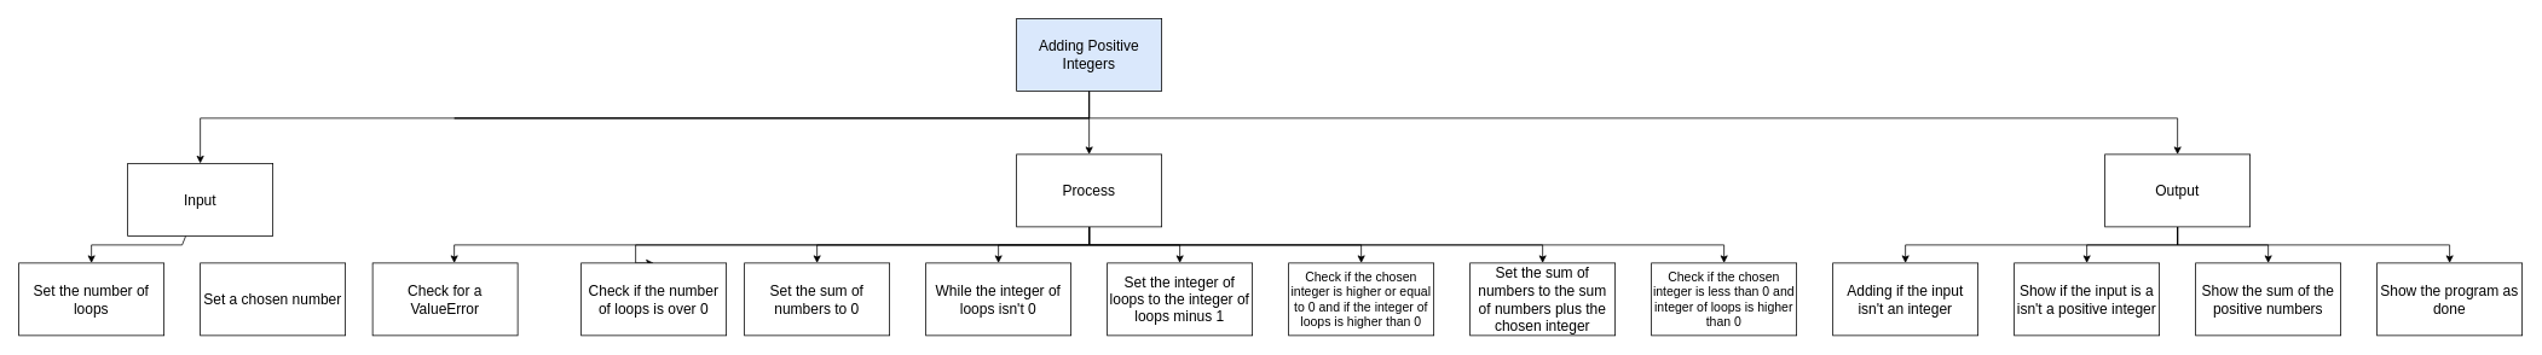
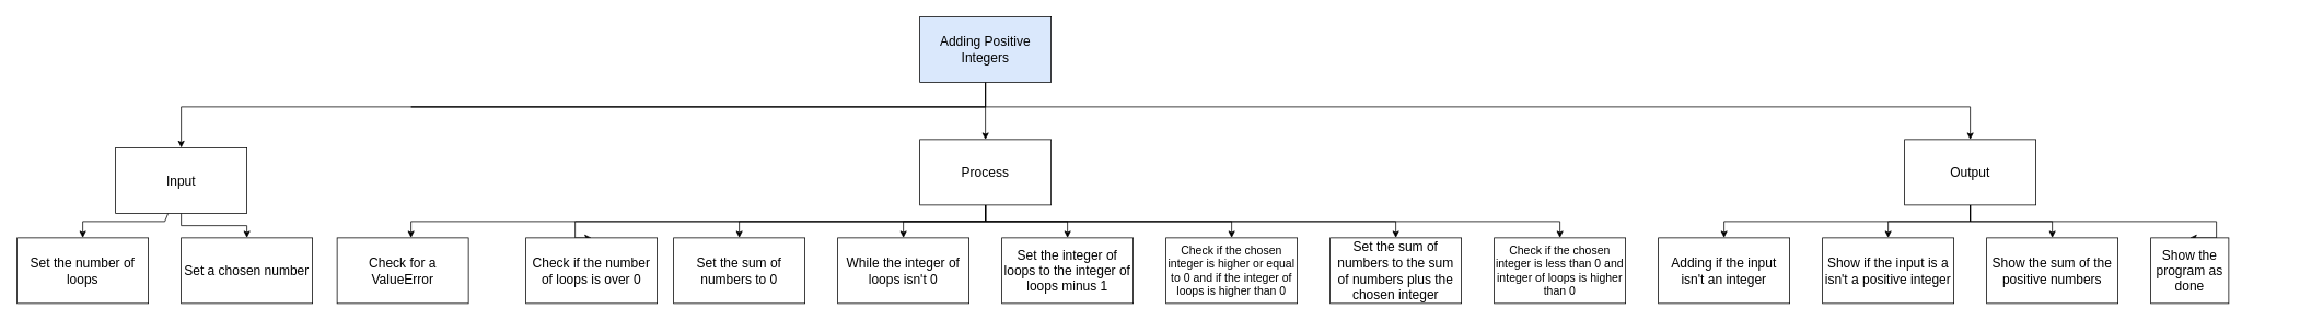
  <mxCell id="0" />
  <mxCell id="1" parent="0" />
  <mxCell id="2" style="edgeStyle=orthogonalEdgeStyle;html=1;entryX=0.5;entryY=0;entryDx=0;entryDy=0;fontSize=14;rounded=0;" parent="1" source="5" target="17" edge="1"><mxGeometry relative="1" as="geometry"><Array as="points"><mxPoint x="500" y="130" /><mxPoint x="210" y="130" /></Array></mxGeometry></mxCell>
  <mxCell id="3" style="edgeStyle=orthogonalEdgeStyle;rounded=0;html=1;fontSize=14;entryX=0.5;entryY=0;entryDx=0;entryDy=0;" parent="1" source="5" target="22" edge="1"><mxGeometry relative="1" as="geometry"><Array as="points"><mxPoint x="500" y="130" /><mxPoint x="900" y="130" /></Array></mxGeometry></mxCell>
  <mxCell id="4" style="edgeStyle=orthogonalEdgeStyle;rounded=0;html=1;fontSize=16;" edge="1" parent="1" source="5" target="14"><mxGeometry relative="1" as="geometry" /></mxCell>
  <mxCell id="5" value="Adding Positive Integers" style="rounded=0;whiteSpace=wrap;html=1;fontSize=16;fillColor=#dae8fc;" parent="1" vertex="1"><mxGeometry x="1120" y="20" width="160" height="80" as="geometry" /></mxCell>
  <mxCell id="6" style="edgeStyle=orthogonalEdgeStyle;rounded=0;html=1;entryX=0.5;entryY=0;entryDx=0;entryDy=0;fontSize=14;" parent="1" source="14" edge="1"><mxGeometry relative="1" as="geometry"><mxPoint x="500" y="290" as="targetPoint" /><Array as="points"><mxPoint x="1200" y="270" /><mxPoint x="500" y="270" /></Array></mxGeometry></mxCell>
  <mxCell id="7" style="edgeStyle=orthogonalEdgeStyle;html=1;entryX=0.5;entryY=0;entryDx=0;entryDy=0;rounded=0;" parent="1" source="14" target="28" edge="1"><mxGeometry relative="1" as="geometry"><Array as="points"><mxPoint x="1200" y="270" /><mxPoint x="1100" y="270" /></Array></mxGeometry></mxCell>
  <mxCell id="8" style="edgeStyle=orthogonalEdgeStyle;html=1;entryX=0.5;entryY=0;entryDx=0;entryDy=0;rounded=0;" parent="1" source="14" target="30" edge="1"><mxGeometry relative="1" as="geometry"><Array as="points"><mxPoint x="1200" y="270" /><mxPoint x="700" y="270" /></Array></mxGeometry></mxCell>
  <mxCell id="9" style="edgeStyle=orthogonalEdgeStyle;rounded=0;html=1;" parent="1" source="14" target="25" edge="1"><mxGeometry relative="1" as="geometry"><Array as="points"><mxPoint x="1200" y="270" /><mxPoint x="900" y="270" /></Array></mxGeometry></mxCell>
  <mxCell id="10" style="edgeStyle=orthogonalEdgeStyle;html=1;entryX=0.5;entryY=0;entryDx=0;entryDy=0;fontSize=16;rounded=0;" edge="1" parent="1" source="14" target="33"><mxGeometry relative="1" as="geometry" /></mxCell>
  <mxCell id="11" style="edgeStyle=orthogonalEdgeStyle;rounded=0;html=1;entryX=0.5;entryY=0;entryDx=0;entryDy=0;fontSize=16;" edge="1" parent="1" source="14" target="34"><mxGeometry relative="1" as="geometry"><Array as="points"><mxPoint x="1200" y="270" /><mxPoint x="1500" y="270" /></Array></mxGeometry></mxCell>
  <mxCell id="12" style="edgeStyle=orthogonalEdgeStyle;rounded=0;html=1;fontSize=16;" edge="1" parent="1" source="14" target="36"><mxGeometry relative="1" as="geometry"><Array as="points"><mxPoint x="1200" y="270" /><mxPoint x="1700" y="270" /></Array></mxGeometry></mxCell>
  <mxCell id="13" style="edgeStyle=orthogonalEdgeStyle;rounded=0;html=1;entryX=0.5;entryY=0;entryDx=0;entryDy=0;fontSize=16;" edge="1" parent="1" source="14" target="35"><mxGeometry relative="1" as="geometry"><Array as="points"><mxPoint x="1200" y="270" /><mxPoint x="1900" y="270" /></Array></mxGeometry></mxCell>
  <mxCell id="14" value="Process" style="rounded=0;whiteSpace=wrap;html=1;fontSize=16;" parent="1" vertex="1"><mxGeometry x="1120" y="170" width="160" height="80" as="geometry" /></mxCell>
+ <mxCell id="15" style="edgeStyle=orthogonalEdgeStyle;rounded=0;html=1;entryX=0.5;entryY=0;entryDx=0;entryDy=0;fontSize=14;" parent="1" source="17" target="23" edge="1"><mxGeometry relative="1" as="geometry" /></mxCell>
  <mxCell id="16" style="edgeStyle=none;html=1;entryX=0.5;entryY=0;entryDx=0;entryDy=0;rounded=0;" parent="1" source="17" target="27" edge="1"><mxGeometry relative="1" as="geometry"><Array as="points"><mxPoint x="200" y="270" /><mxPoint x="100" y="270" /></Array></mxGeometry></mxCell>
  <mxCell id="17" value="Input" style="rounded=0;whiteSpace=wrap;html=1;fontSize=16;" parent="1" vertex="1"><mxGeometry x="140" y="180" width="160" height="80" as="geometry" /></mxCell>
  <mxCell id="18" style="edgeStyle=orthogonalEdgeStyle;rounded=0;html=1;entryX=0.5;entryY=0;entryDx=0;entryDy=0;fontSize=14;" parent="1" source="22" edge="1"><mxGeometry relative="1" as="geometry"><mxPoint x="2500" y="290" as="targetPoint" /><Array as="points"><mxPoint x="2400" y="270" /><mxPoint x="2500" y="270" /></Array></mxGeometry></mxCell>
  <mxCell id="19" style="edgeStyle=orthogonalEdgeStyle;rounded=0;html=1;entryX=0.5;entryY=0;entryDx=0;entryDy=0;fontSize=13;" parent="1" source="22" target="26" edge="1"><mxGeometry relative="1" as="geometry"><Array as="points"><mxPoint x="2400" y="270" /><mxPoint x="2300" y="270" /></Array></mxGeometry></mxCell>
  <mxCell id="20" style="edgeStyle=orthogonalEdgeStyle;rounded=0;html=1;entryX=0.5;entryY=0;entryDx=0;entryDy=0;" parent="1" source="22" target="24" edge="1"><mxGeometry relative="1" as="geometry"><Array as="points"><mxPoint x="2400" y="270" /><mxPoint x="2700" y="270" /></Array></mxGeometry></mxCell>
  <mxCell id="21" style="edgeStyle=orthogonalEdgeStyle;rounded=0;html=1;entryX=0.5;entryY=0;entryDx=0;entryDy=0;" parent="1" source="22" target="29" edge="1"><mxGeometry relative="1" as="geometry"><Array as="points"><mxPoint x="2400" y="270" /><mxPoint x="2100" y="270" /></Array></mxGeometry></mxCell>
  <mxCell id="22" value="Output" style="rounded=0;whiteSpace=wrap;html=1;fontSize=16;" parent="1" vertex="1"><mxGeometry x="2320" y="170" width="160" height="80" as="geometry" /></mxCell>
  <mxCell id="23" value="Set a chosen number" style="rounded=0;whiteSpace=wrap;html=1;fontSize=16;" parent="1" vertex="1"><mxGeometry x="220" y="290" width="160" height="80" as="geometry" /></mxCell>
- <mxCell id="24" value="Show the program as done" style="rounded=0;whiteSpace=wrap;html=1;fontSize=16;" parent="1" vertex="1"><mxGeometry x="2620" y="290" width="160" height="80" as="geometry" /></mxCell>
+ <mxCell id="24" value="Show the program as done" style="rounded=0;whiteSpace=wrap;html=1;fontSize=16;" parent="1" vertex="1"><mxGeometry x="2620" y="290" width="95" height="80" as="geometry" /></mxCell>
  <mxCell id="25" value="Set the&amp;nbsp;sum of numbers to 0" style="rounded=0;whiteSpace=wrap;html=1;fontSize=16;" parent="1" vertex="1"><mxGeometry x="820" y="290" width="160" height="80" as="geometry" /></mxCell>
  <mxCell id="26" value="Show if the input is a isn't a positive integer" style="rounded=0;whiteSpace=wrap;html=1;fontSize=16;" parent="1" vertex="1"><mxGeometry x="2220" y="290" width="160" height="80" as="geometry" /></mxCell>
  <mxCell id="27" value="Set the number of loops" style="rounded=0;whiteSpace=wrap;html=1;fontSize=16;" parent="1" vertex="1"><mxGeometry y="290" width="160" height="80" as="geometry" x="20" /></mxCell>
  <mxCell id="28" value="While the integer of loops isn't 0" style="rounded=0;whiteSpace=wrap;html=1;fontSize=16;" parent="1" vertex="1"><mxGeometry x="1020" y="290" width="160" height="80" as="geometry" /></mxCell>
  <mxCell id="29" value="Adding if the input isn't an integer" style="rounded=0;whiteSpace=wrap;html=1;fontSize=16;" parent="1" vertex="1"><mxGeometry x="2020" y="290" width="160" height="80" as="geometry" /></mxCell>
  <mxCell id="30" value="&lt;span&gt;Check if the number of loops is over 0&lt;/span&gt;" style="rounded=0;whiteSpace=wrap;html=1;fontSize=16;" parent="1" vertex="1"><mxGeometry x="640" y="290" width="160" height="80" as="geometry" /></mxCell>
  <mxCell id="31" value="Check for a ValueError" style="rounded=0;whiteSpace=wrap;html=1;fontSize=16;" parent="1" vertex="1"><mxGeometry x="410" y="290" width="160" height="80" as="geometry" /></mxCell>
  <mxCell id="32" value="Show the sum of the positive numbers" style="rounded=0;whiteSpace=wrap;html=1;fontSize=16;" parent="1" vertex="1"><mxGeometry x="2420" y="290" width="160" height="80" as="geometry" /></mxCell>
  <mxCell id="33" value="Set the integer of loops to the integer of loops&amp;nbsp;minus 1" style="rounded=0;whiteSpace=wrap;html=1;fontSize=16;" vertex="1" parent="1"><mxGeometry x="1220" y="290" width="160" height="80" as="geometry" /></mxCell>
  <mxCell id="34" value="Check if the chosen integer is higher or equal to 0 and if the integer of loops is higher than 0" style="rounded=0;whiteSpace=wrap;html=1;fontSize=14;" vertex="1" parent="1"><mxGeometry x="1420" y="290" width="160" height="80" as="geometry" /></mxCell>
  <mxCell id="35" value="Check if the chosen integer is less than 0 and integer of loops is higher than 0" style="rounded=0;whiteSpace=wrap;html=1;fontSize=14;" vertex="1" parent="1"><mxGeometry x="1820" y="290" width="160" height="80" as="geometry" /></mxCell>
  <mxCell id="36" value="Set the sum of numbers to the sum of numbers plus the chosen integer" style="rounded=0;whiteSpace=wrap;html=1;fontSize=16;" vertex="1" parent="1"><mxGeometry x="1620" y="290" width="160" height="80" as="geometry" /></mxCell>
